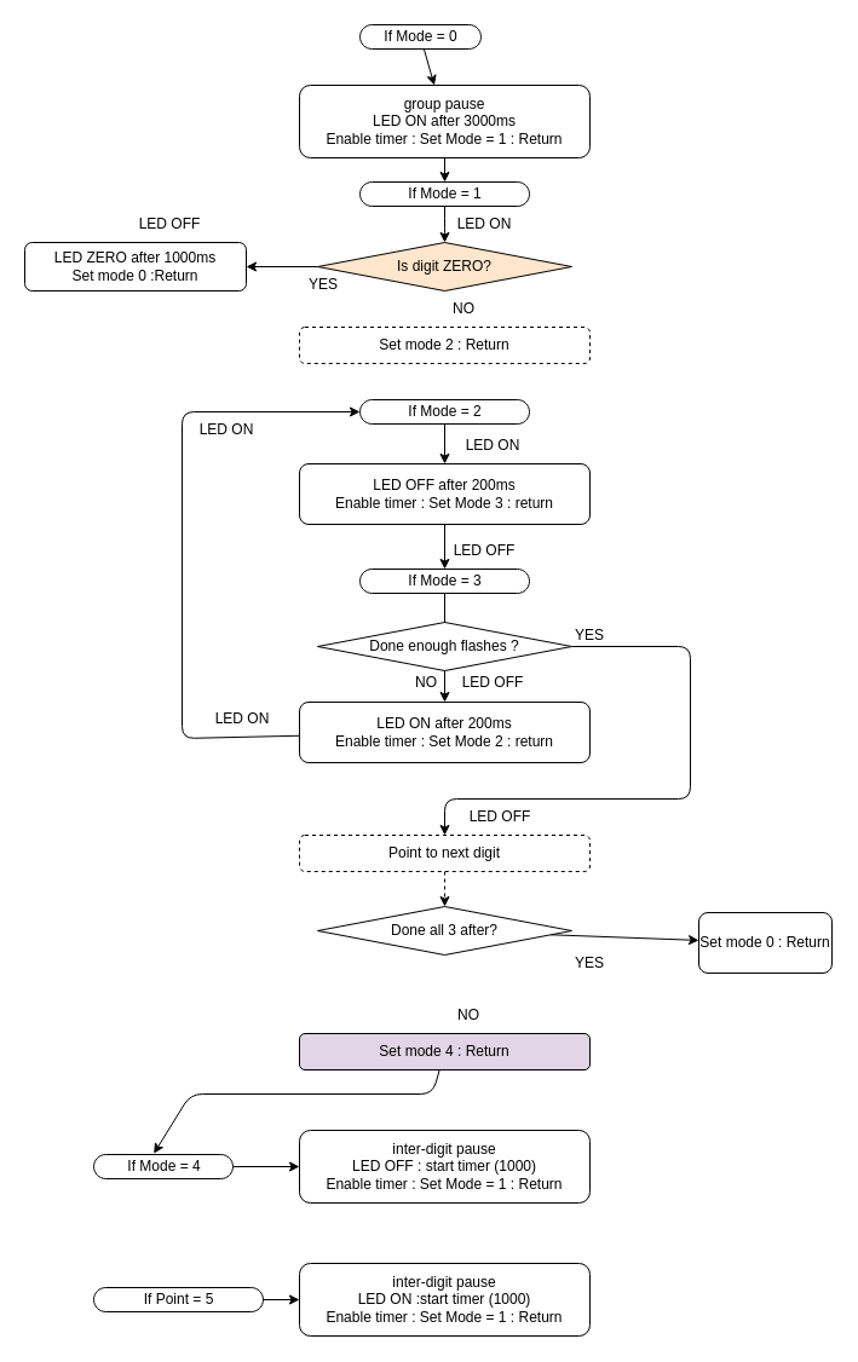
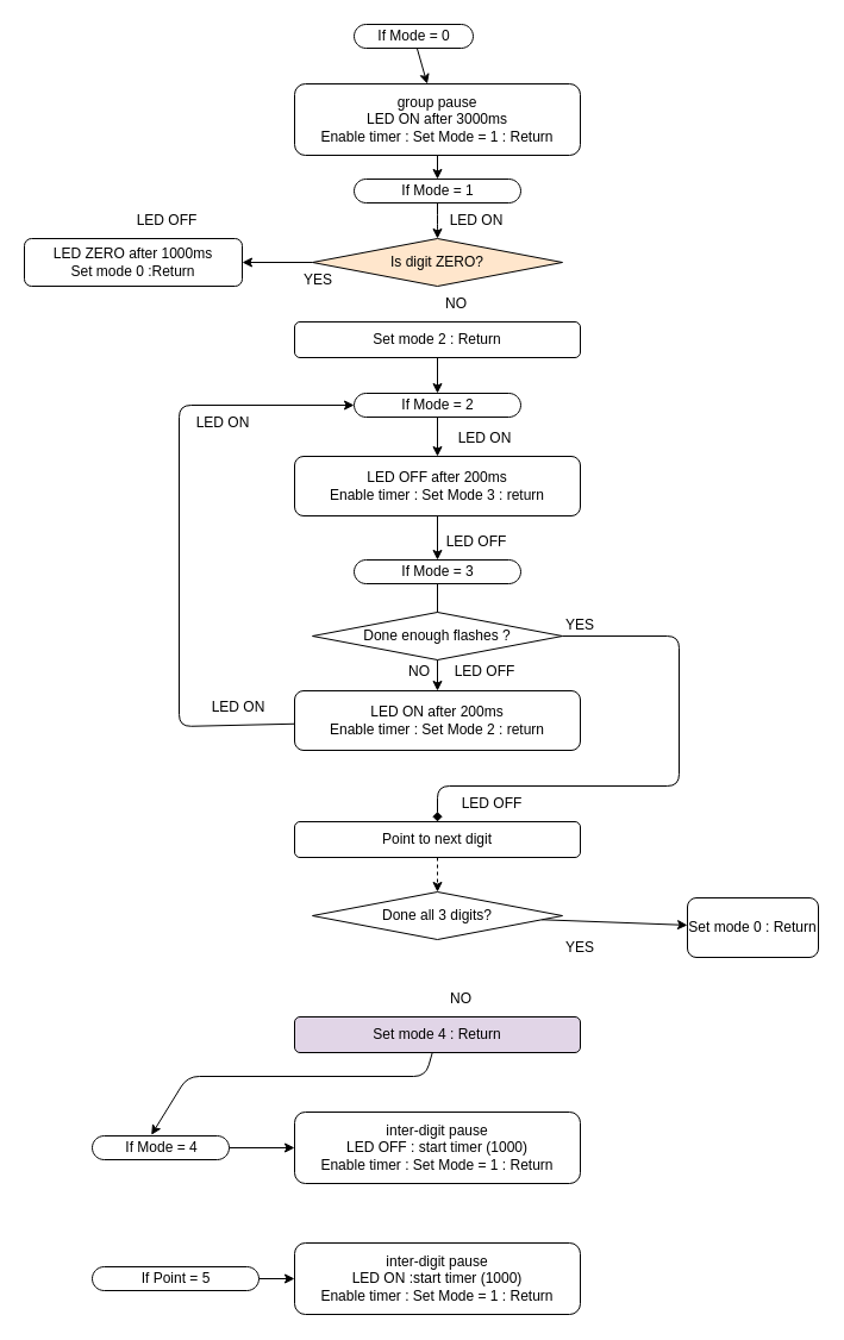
  <mxCell id="0" />
  <mxCell id="1" parent="0" />
  <mxCell id="2" value="" style="edgeStyle=none;html=1;" edge="1" parent="1" source="3" target="18"><mxGeometry relative="1" as="geometry" /></mxCell>
  <mxCell id="3" value="group pause&lt;br&gt;LED ON after 3000ms&lt;br&gt;Enable timer :&amp;nbsp;Set Mode = 1 : Return" style="rounded=1;whiteSpace=wrap;html=1;" vertex="1" parent="1"><mxGeometry x="247" y="70" width="240" height="60" as="geometry" /></mxCell>
  <mxCell id="4" value="" style="edgeStyle=none;html=1;" edge="1" parent="1" source="5" target="20"><mxGeometry relative="1" as="geometry" /></mxCell>
  <mxCell id="5" value="LED OFF after 200ms&lt;br&gt;Enable timer :&amp;nbsp;Set Mode 3 : return" style="rounded=1;whiteSpace=wrap;html=1;" vertex="1" parent="1"><mxGeometry x="247" y="383" width="240" height="50" as="geometry" /></mxCell>
  <mxCell id="6" style="edgeStyle=none;html=1;entryX=0;entryY=0.5;entryDx=0;entryDy=0;entryPerimeter=0;" edge="1" parent="1" source="7" target="16"><mxGeometry relative="1" as="geometry"><Array as="points"><mxPoint x="150" y="610" /><mxPoint x="150" y="340" /></Array></mxGeometry></mxCell>
  <mxCell id="7" value="LED ON after 200ms&lt;br style=&quot;border-color: var(--border-color);&quot;&gt;Enable timer : Set Mode 2 : return" style="rounded=1;whiteSpace=wrap;html=1;" vertex="1" parent="1"><mxGeometry x="247" y="580" width="240" height="50" as="geometry" /></mxCell>
  <mxCell id="8" value="LED ZERO after 1000ms&lt;br&gt;Set mode 0 :Return" style="rounded=1;whiteSpace=wrap;html=1;" vertex="1" parent="1"><mxGeometry x="20" y="200" width="183" height="40" as="geometry" /></mxCell>
  <mxCell id="9" value="" style="edgeStyle=none;html=1;exitX=0;exitY=0.5;exitDx=0;exitDy=0;" edge="1" parent="1" source="10" target="8"><mxGeometry relative="1" as="geometry" /></mxCell>
  <mxCell id="10" value="Is digit ZERO?" style="rhombus;whiteSpace=wrap;html=1;fillColor=#ffe6cc;" vertex="1" parent="1"><mxGeometry x="262" y="200" width="210" height="40" as="geometry" /></mxCell>
- <mxCell id="12" value="Set mode 2 : Return" style="rounded=1;whiteSpace=wrap;html=1;dashed=1;" vertex="1" parent="1"><mxGeometry x="247" y="270" width="240" height="30" as="geometry" /></mxCell>
+ <mxCell id="11" value="" style="edgeStyle=none;html=1;" edge="1" parent="1" source="12" target="16"><mxGeometry relative="1" as="geometry" /></mxCell>
+ <mxCell id="12" value="Set mode 2 : Return" style="rounded=1;whiteSpace=wrap;html=1;" vertex="1" parent="1"><mxGeometry x="247" y="270" width="240" height="30" as="geometry" /></mxCell>
  <mxCell id="13" style="edgeStyle=none;html=1;" edge="1" parent="1" source="14" target="3"><mxGeometry relative="1" as="geometry" /></mxCell>
  <mxCell id="14" value="If Mode = 0" style="html=1;dashed=0;whitespace=wrap;shape=mxgraph.dfd.start" vertex="1" parent="1"><mxGeometry x="297" y="20" width="100" height="20" as="geometry" /></mxCell>
  <mxCell id="15" value="" style="edgeStyle=none;html=1;" edge="1" parent="1" source="16" target="5"><mxGeometry relative="1" as="geometry" /></mxCell>
  <mxCell id="16" value="If Mode = 2" style="html=1;dashed=0;whitespace=wrap;shape=mxgraph.dfd.start" vertex="1" parent="1"><mxGeometry x="297" y="330" width="140" height="20" as="geometry" /></mxCell>
  <mxCell id="17" value="" style="edgeStyle=none;html=1;" edge="1" parent="1" source="18" target="10"><mxGeometry relative="1" as="geometry"><Array as="points"><mxPoint x="367" y="190" /></Array></mxGeometry></mxCell>
  <mxCell id="18" value="If Mode = 1" style="html=1;dashed=0;whitespace=wrap;shape=mxgraph.dfd.start" vertex="1" parent="1"><mxGeometry x="297" y="150" width="140" height="20" as="geometry" /></mxCell>
  <mxCell id="19" style="edgeStyle=none;html=1;entryX=0.5;entryY=0;entryDx=0;entryDy=0;" edge="1" parent="1" source="20" target="24"><mxGeometry relative="1" as="geometry"><Array as="points"><mxPoint x="367" y="546" /></Array></mxGeometry></mxCell>
  <mxCell id="20" value="If Mode = 3" style="html=1;dashed=0;whitespace=wrap;shape=mxgraph.dfd.start" vertex="1" parent="1"><mxGeometry x="297" y="470" width="140" height="20" as="geometry" /></mxCell>
  <mxCell id="21" value="YES" style="text;strokeColor=none;align=center;fillColor=none;html=1;verticalAlign=middle;whiteSpace=wrap;rounded=0;" vertex="1" parent="1"><mxGeometry x="237" y="220" width="60" height="30" as="geometry" /></mxCell>
  <mxCell id="22" style="edgeStyle=none;html=1;entryX=0.5;entryY=0;entryDx=0;entryDy=0;" edge="1" parent="1" source="24" target="7"><mxGeometry relative="1" as="geometry" /></mxCell>
- <mxCell id="23" style="edgeStyle=none;html=1;" edge="1" parent="1" source="24" target="27"><mxGeometry relative="1" as="geometry"><Array as="points"><mxPoint x="570" y="534" /><mxPoint x="570" y="660" /><mxPoint x="367" y="660" /></Array></mxGeometry></mxCell>
+ <mxCell id="23" style="edgeStyle=none;html=1;endArrow=diamond;" edge="1" parent="1" source="24" target="27"><mxGeometry relative="1" as="geometry"><Array as="points"><mxPoint x="570" y="534" /><mxPoint x="570" y="660" /><mxPoint x="367" y="660" /></Array></mxGeometry></mxCell>
  <mxCell id="24" value="Done enough flashes ?" style="rhombus;whiteSpace=wrap;html=1;" vertex="1" parent="1"><mxGeometry x="262" y="514" width="210" height="40" as="geometry" /></mxCell>
  <mxCell id="25" value="NO" style="text;strokeColor=none;align=center;fillColor=none;html=1;verticalAlign=middle;whiteSpace=wrap;rounded=0;" vertex="1" parent="1"><mxGeometry x="322" y="549" width="60" height="30" as="geometry" /></mxCell>
  <mxCell id="26" value="" style="edgeStyle=none;html=1;dashed=1;" edge="1" parent="1" source="27" target="31"><mxGeometry relative="1" as="geometry" /></mxCell>
- <mxCell id="27" value="Point to next digit" style="rounded=1;whiteSpace=wrap;html=1;dashed=1;" vertex="1" parent="1"><mxGeometry x="247" y="690" width="240" height="30" as="geometry" /></mxCell>
+ <mxCell id="27" value="Point to next digit" style="rounded=1;whiteSpace=wrap;html=1;" vertex="1" parent="1"><mxGeometry x="247" y="690" width="240" height="30" as="geometry" /></mxCell>
  <mxCell id="28" style="edgeStyle=none;html=1;entryX=0.432;entryY=-0.041;entryDx=0;entryDy=0;entryPerimeter=0;" edge="1" parent="1" source="29" target="35"><mxGeometry relative="1" as="geometry"><Array as="points"><mxPoint x="357" y="904" /><mxPoint x="157" y="904" /></Array></mxGeometry></mxCell>
  <mxCell id="29" value="Set mode 4 : Return" style="rounded=1;whiteSpace=wrap;html=1;fillColor=#e1d5e7;" vertex="1" parent="1"><mxGeometry x="247" y="854" width="240" height="30" as="geometry" /></mxCell>
  <mxCell id="30" value="" style="edgeStyle=none;html=1;" edge="1" parent="1" source="31" target="32"><mxGeometry relative="1" as="geometry" /></mxCell>
- <mxCell id="31" value="Done all 3 after?" style="rhombus;whiteSpace=wrap;html=1;" vertex="1" parent="1"><mxGeometry x="262" y="749" width="210" height="40" as="geometry" /></mxCell>
+ <mxCell id="31" value="Done all 3 digits?" style="rhombus;whiteSpace=wrap;html=1;" vertex="1" parent="1"><mxGeometry x="262" y="749" width="210" height="40" as="geometry" /></mxCell>
  <mxCell id="32" value="Set mode 0 : Return" style="rounded=1;whiteSpace=wrap;html=1;" vertex="1" parent="1"><mxGeometry x="577" y="754" width="110" height="50" as="geometry" /></mxCell>
  <mxCell id="33" value="YES" style="text;strokeColor=none;align=center;fillColor=none;html=1;verticalAlign=middle;whiteSpace=wrap;rounded=0;" vertex="1" parent="1"><mxGeometry x="457" y="781" width="60" height="30" as="geometry" /></mxCell>
  <mxCell id="34" value="" style="edgeStyle=none;html=1;" edge="1" parent="1" source="35" target="36"><mxGeometry relative="1" as="geometry" /></mxCell>
  <mxCell id="35" value="If Mode = 4" style="html=1;dashed=0;whitespace=wrap;shape=mxgraph.dfd.start" vertex="1" parent="1"><mxGeometry x="77" y="954" width="115" height="20" as="geometry" /></mxCell>
  <mxCell id="36" value="inter-digit pause&lt;br&gt;LED OFF : start timer (1000)&lt;br&gt;Enable timer :&amp;nbsp;Set Mode = 1 : Return" style="rounded=1;whiteSpace=wrap;html=1;" vertex="1" parent="1"><mxGeometry x="247" y="934" width="240" height="60" as="geometry" /></mxCell>
  <mxCell id="37" value="NO" style="text;strokeColor=none;align=center;fillColor=none;html=1;verticalAlign=middle;whiteSpace=wrap;rounded=0;" vertex="1" parent="1"><mxGeometry x="357" y="824" width="60" height="30" as="geometry" /></mxCell>
  <mxCell id="38" value="NO" style="text;strokeColor=none;align=center;fillColor=none;html=1;verticalAlign=middle;whiteSpace=wrap;rounded=0;" vertex="1" parent="1"><mxGeometry x="353" y="240" width="60" height="30" as="geometry" /></mxCell>
  <mxCell id="39" value="YES" style="text;strokeColor=none;align=center;fillColor=none;html=1;verticalAlign=middle;whiteSpace=wrap;rounded=0;" vertex="1" parent="1"><mxGeometry x="457" y="510" width="60" height="30" as="geometry" /></mxCell>
  <mxCell id="40" value="" style="edgeStyle=none;html=1;" edge="1" parent="1" source="41" target="42"><mxGeometry relative="1" as="geometry" /></mxCell>
  <mxCell id="41" value="If Point = 5" style="html=1;dashed=0;whitespace=wrap;shape=mxgraph.dfd.start" vertex="1" parent="1"><mxGeometry x="77" y="1064" width="140" height="20" as="geometry" /></mxCell>
  <mxCell id="42" value="inter-digit pause&lt;br&gt;LED ON&amp;nbsp;:start timer (1000)&lt;br&gt;Enable timer :&amp;nbsp;Set Mode = 1 : Return" style="rounded=1;whiteSpace=wrap;html=1;" vertex="1" parent="1"><mxGeometry x="247" y="1044" width="240" height="60" as="geometry" /></mxCell>
  <mxCell id="43" value="LED OFF" style="text;strokeColor=none;align=center;fillColor=none;html=1;verticalAlign=middle;whiteSpace=wrap;rounded=0;" vertex="1" parent="1"><mxGeometry x="110" y="170" width="60" height="30" as="geometry" /></mxCell>
  <mxCell id="44" value="LED OFF" style="text;strokeColor=none;align=center;fillColor=none;html=1;verticalAlign=middle;whiteSpace=wrap;rounded=0;" vertex="1" parent="1"><mxGeometry x="370" y="440" width="60" height="30" as="geometry" /></mxCell>
  <mxCell id="45" value="LED ON" style="text;strokeColor=none;align=center;fillColor=none;html=1;verticalAlign=middle;whiteSpace=wrap;rounded=0;" vertex="1" parent="1"><mxGeometry x="370" y="170" width="60" height="30" as="geometry" /></mxCell>
  <mxCell id="46" value="LED ON" style="text;strokeColor=none;align=center;fillColor=none;html=1;verticalAlign=middle;whiteSpace=wrap;rounded=0;" vertex="1" parent="1"><mxGeometry x="157" y="340" width="60" height="30" as="geometry" /></mxCell>
  <mxCell id="47" value="LED ON" style="text;strokeColor=none;align=center;fillColor=none;html=1;verticalAlign=middle;whiteSpace=wrap;rounded=0;" vertex="1" parent="1"><mxGeometry x="170" y="579" width="60" height="30" as="geometry" /></mxCell>
  <mxCell id="48" value="LED ON" style="text;strokeColor=none;align=center;fillColor=none;html=1;verticalAlign=middle;whiteSpace=wrap;rounded=0;" vertex="1" parent="1"><mxGeometry x="377" y="353" width="60" height="30" as="geometry" /></mxCell>
  <mxCell id="49" value="LED OFF" style="text;strokeColor=none;align=center;fillColor=none;html=1;verticalAlign=middle;whiteSpace=wrap;rounded=0;" vertex="1" parent="1"><mxGeometry x="377" y="549" width="60" height="30" as="geometry" /></mxCell>
  <mxCell id="50" value="LED OFF" style="text;strokeColor=none;align=center;fillColor=none;html=1;verticalAlign=middle;whiteSpace=wrap;rounded=0;" vertex="1" parent="1"><mxGeometry x="383" y="660" width="60" height="30" as="geometry" /></mxCell>
